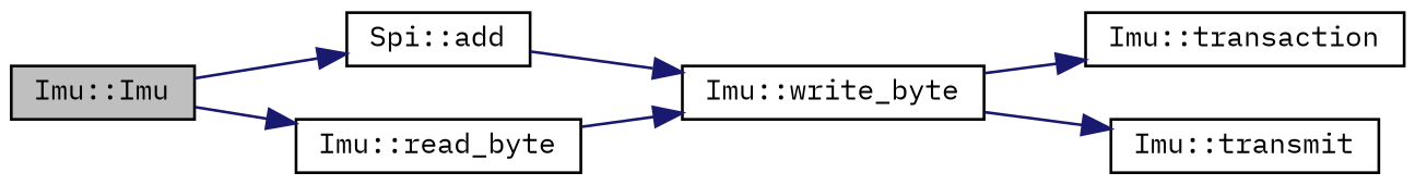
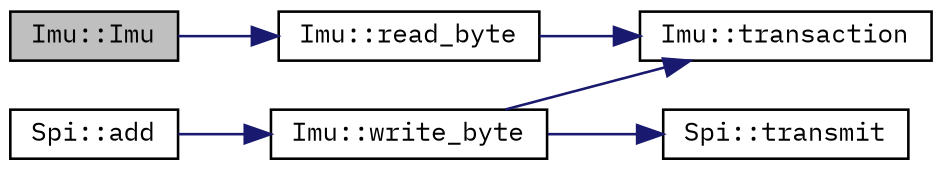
  digraph {
    fontname="IBM Plex Mono"
    rankdir=LR
    node [color=black fillcolor=white fontname="IBM Plex Mono" fontsize=10 shape=record style=filled]
    edge [color=midnightblue fontname="IBM Plex Mono" fontsize=10 labelfontname=Helvetica labelfontsize=10 style=solid]
    n1 [fillcolor=grey75 fontcolor=black height=0.2 label="Imu::Imu" width=0.4]
    n2 [height=0.2 label="Spi::add" width=0.4]
    n3 [height=0.2 label="Imu::read_byte" width=0.4]
    n4 [height=0.2 label="Imu::write_byte" width=0.4]
    n5 [height=0.2 label="Imu::transaction" width=0.4]
-   n6 [height=0.2 label="Imu::transmit" width=0.4]
-   n1 -> n2
+   n6 [height=0.2 label="Spi::transmit" width=0.4]
    n1 -> n3
    n2 -> n4
-   n3 -> n4
+   n3 -> n5
    n4 -> n5
    n4 -> n6
  }
